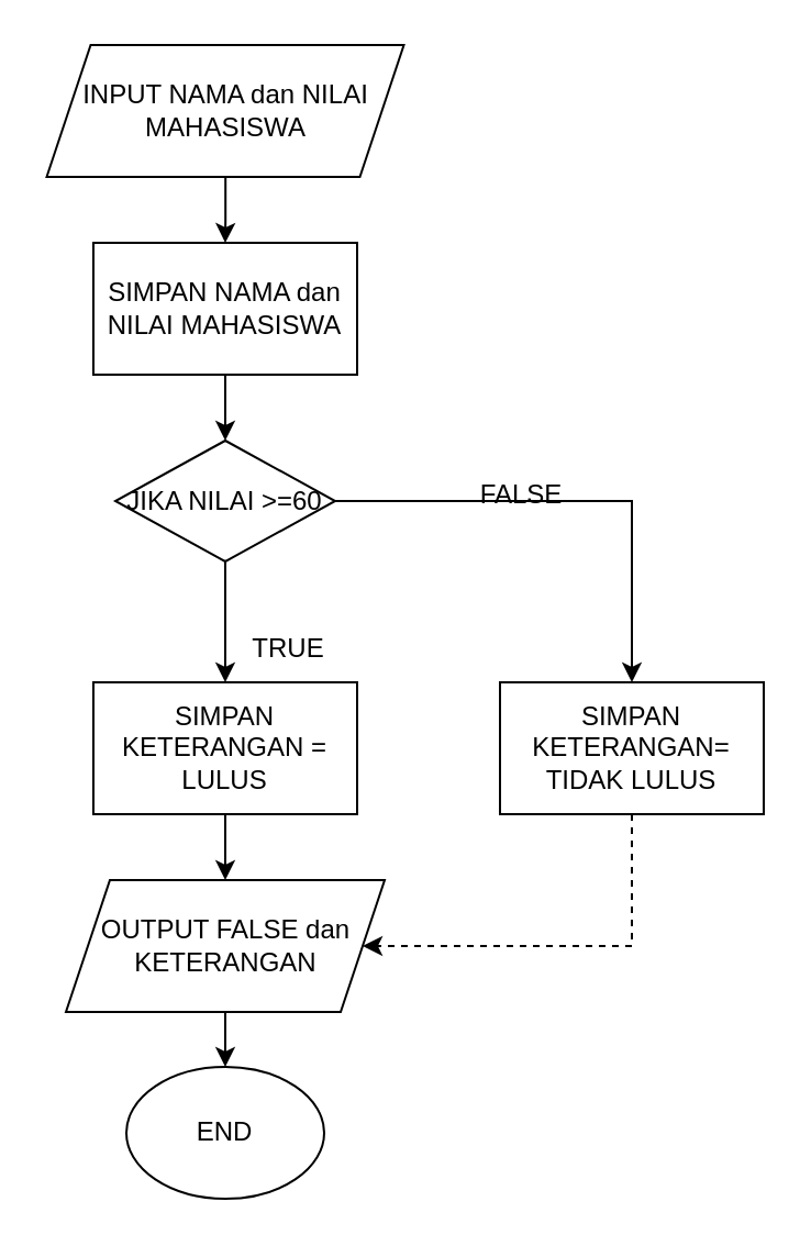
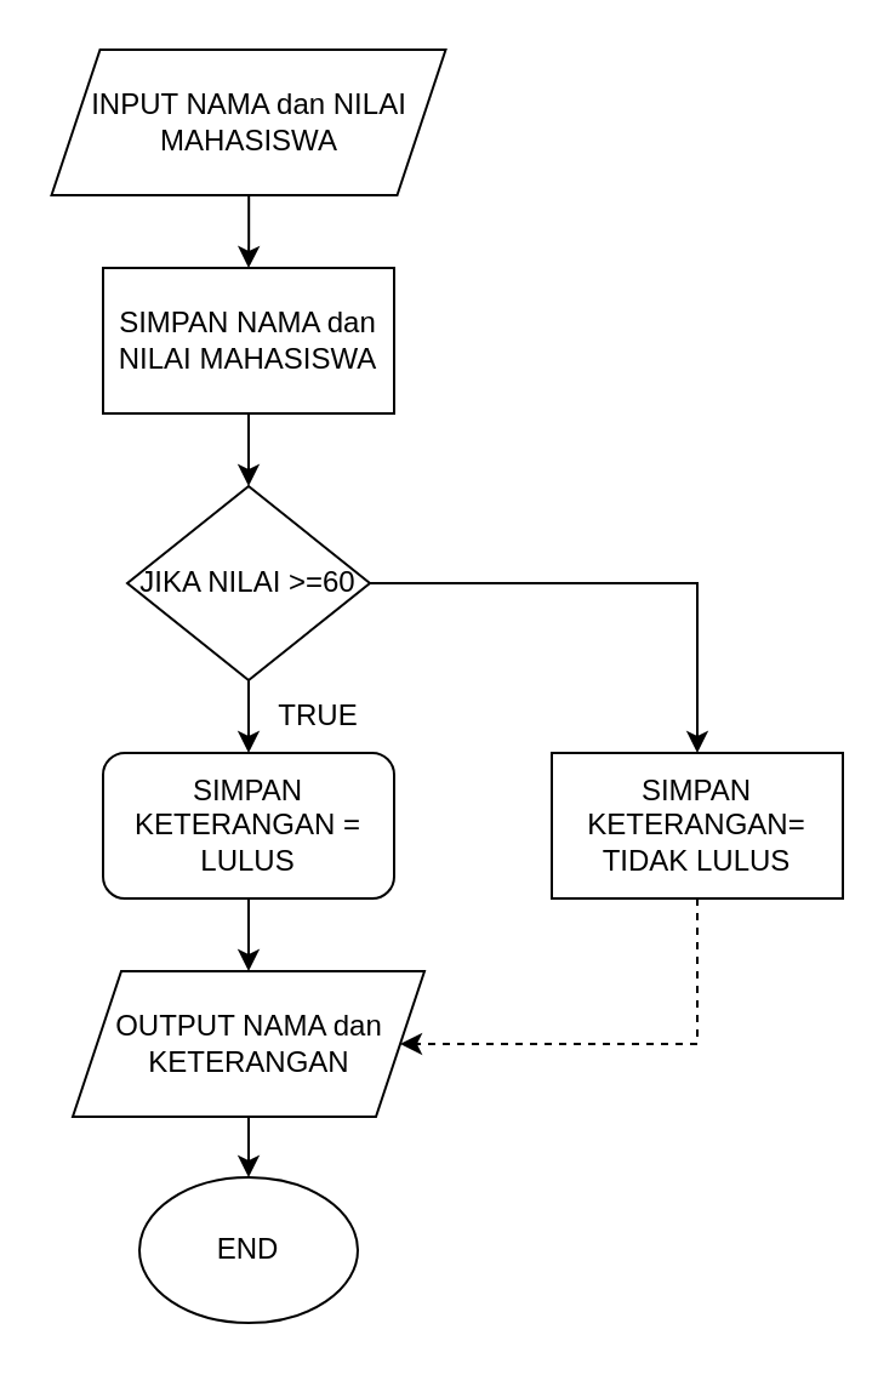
  <mxCell id="0" />
  <mxCell id="1" parent="0" />
  <mxCell id="2" value="END" style="ellipse;whiteSpace=wrap;html=1;" vertex="1" parent="1"><mxGeometry x="57" y="485" width="90" height="60" as="geometry" /></mxCell>
  <mxCell id="3" style="edgeStyle=orthogonalEdgeStyle;rounded=0;orthogonalLoop=1;jettySize=auto;html=1;entryX=0.5;entryY=0;entryDx=0;entryDy=0;" edge="1" parent="1" source="4"><mxGeometry relative="1" as="geometry"><mxPoint x="102" y="110" as="targetPoint" /></mxGeometry></mxCell>
  <mxCell id="4" value="INPUT NAMA dan NILAI MAHASISWA" style="shape=parallelogram;perimeter=parallelogramPerimeter;whiteSpace=wrap;html=1;fixedSize=1;" vertex="1" parent="1"><mxGeometry x="20.75" y="20" width="162.5" height="60" as="geometry" /></mxCell>
  <mxCell id="5" style="edgeStyle=orthogonalEdgeStyle;rounded=0;orthogonalLoop=1;jettySize=auto;html=1;entryX=0.5;entryY=0;entryDx=0;entryDy=0;" edge="1" parent="1" source="6" target="9"><mxGeometry relative="1" as="geometry" /></mxCell>
  <mxCell id="6" value="SIMPAN NAMA dan NILAI MAHASISWA" style="rounded=0;whiteSpace=wrap;html=1;" vertex="1" parent="1"><mxGeometry x="42" y="110" width="120" height="60" as="geometry" /></mxCell>
  <mxCell id="7" style="edgeStyle=orthogonalEdgeStyle;rounded=0;orthogonalLoop=1;jettySize=auto;html=1;entryX=0.5;entryY=0;entryDx=0;entryDy=0;" edge="1" parent="1" source="9" target="11"><mxGeometry relative="1" as="geometry" /></mxCell>
  <mxCell id="8" style="edgeStyle=orthogonalEdgeStyle;rounded=0;orthogonalLoop=1;jettySize=auto;html=1;entryX=0.5;entryY=0;entryDx=0;entryDy=0;" edge="1" parent="1" source="9" target="13"><mxGeometry relative="1" as="geometry" /></mxCell>
- <mxCell id="9" value="JIKA NILAI &amp;gt;=60" style="rhombus;whiteSpace=wrap;html=1;" vertex="1" parent="1"><mxGeometry x="52" y="200" width="100" height="55" as="geometry" /></mxCell>
+ <mxCell id="9" value="JIKA NILAI &amp;gt;=60" style="rhombus;whiteSpace=wrap;html=1;" vertex="1" parent="1"><mxGeometry x="52" y="200" width="100" height="80" as="geometry" /></mxCell>
  <mxCell id="10" style="edgeStyle=orthogonalEdgeStyle;rounded=0;orthogonalLoop=1;jettySize=auto;html=1;entryX=0.5;entryY=0;entryDx=0;entryDy=0;" edge="1" parent="1" source="11" target="17"><mxGeometry relative="1" as="geometry" /></mxCell>
- <mxCell id="11" value="SIMPAN KETERANGAN = LULUS" style="rounded=0;whiteSpace=wrap;html=1;" vertex="1" parent="1"><mxGeometry x="42" y="310" width="120" height="60" as="geometry" /></mxCell>
+ <mxCell id="11" value="SIMPAN KETERANGAN = LULUS" style="whiteSpace=wrap;html=1;rounded=1;" vertex="1" parent="1"><mxGeometry x="42" y="310" width="120" height="60" as="geometry" /></mxCell>
  <mxCell id="12" style="edgeStyle=orthogonalEdgeStyle;rounded=0;orthogonalLoop=1;jettySize=auto;html=1;entryX=1;entryY=0.5;entryDx=0;entryDy=0;dashed=1;" edge="1" parent="1" source="13" target="17"><mxGeometry relative="1" as="geometry"><Array as="points"><mxPoint x="287" y="430" /></Array></mxGeometry></mxCell>
  <mxCell id="13" value="SIMPAN KETERANGAN= TIDAK LULUS" style="rounded=0;whiteSpace=wrap;html=1;" vertex="1" parent="1"><mxGeometry x="227" y="310" width="120" height="60" as="geometry" /></mxCell>
  <mxCell id="14" value="TRUE" style="text;html=1;align=center;verticalAlign=middle;whiteSpace=wrap;rounded=0;" vertex="1" parent="1"><mxGeometry x="101" y="280" width="60" height="30" as="geometry" /></mxCell>
- <mxCell id="15" value="FALSE" style="text;html=1;align=center;verticalAlign=middle;whiteSpace=wrap;rounded=0;" vertex="1" parent="1"><mxGeometry x="207" y="210" width="60" height="30" as="geometry" /></mxCell>
  <mxCell id="16" style="edgeStyle=orthogonalEdgeStyle;rounded=0;orthogonalLoop=1;jettySize=auto;html=1;entryX=0.5;entryY=0;entryDx=0;entryDy=0;" edge="1" parent="1" source="17" target="2"><mxGeometry relative="1" as="geometry" /></mxCell>
- <mxCell id="17" value="OUTPUT FALSE dan KETERANGAN" style="shape=parallelogram;perimeter=parallelogramPerimeter;whiteSpace=wrap;html=1;fixedSize=1;" vertex="1" parent="1"><mxGeometry x="29.5" y="400" width="145" height="60" as="geometry" /></mxCell>
+ <mxCell id="17" value="OUTPUT NAMA dan KETERANGAN" style="shape=parallelogram;perimeter=parallelogramPerimeter;whiteSpace=wrap;html=1;fixedSize=1;" vertex="1" parent="1"><mxGeometry x="29.5" y="400" width="145" height="60" as="geometry" /></mxCell>
